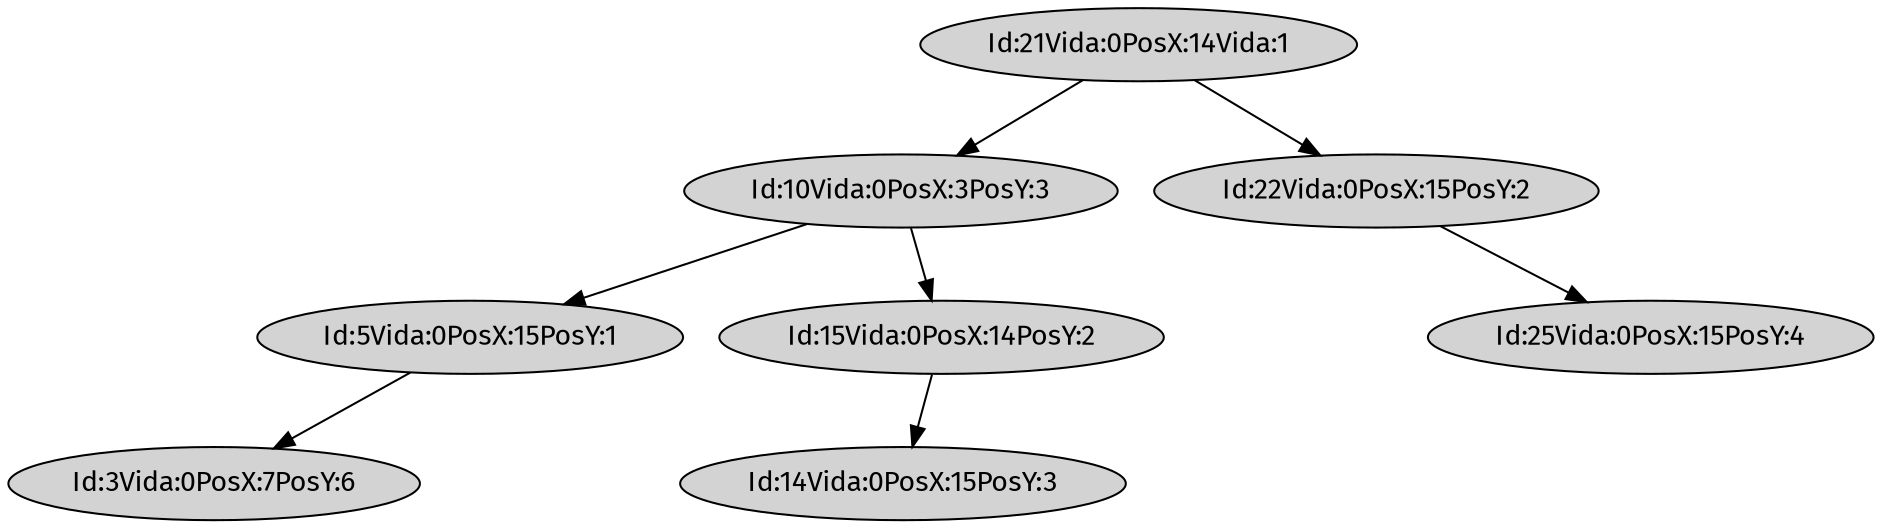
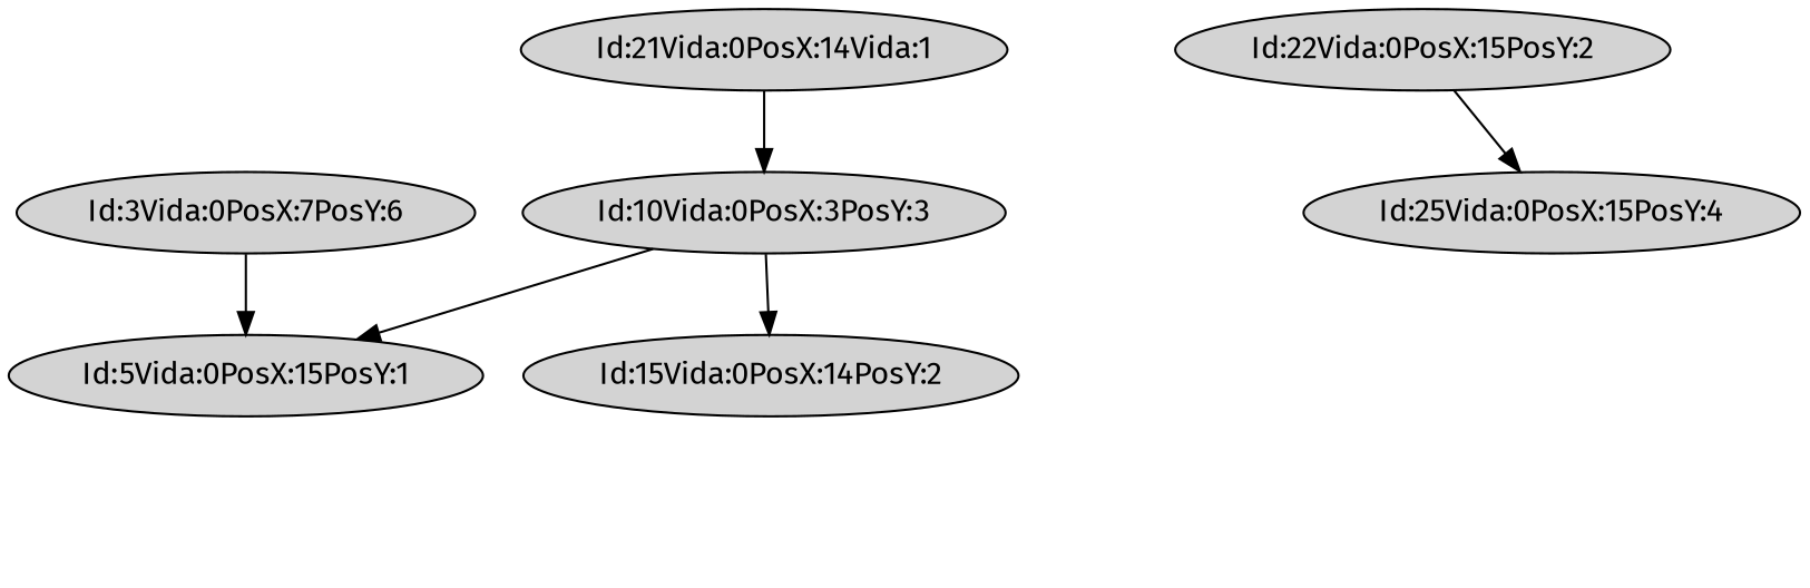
  digraph {
    fontname="Fira Sans"
    rankdir=TB
    node [fontname="Fira Sans" style=filled]
    edge [fontname="Fira Sans"]
    n1 [label="Id:21Vida:0PosX:14Vida:1"]
    n2 [label="Id:10Vida:0PosX:3PosY:3"]
    n3 [label="Id:22Vida:0PosX:15PosY:2"]
    n4 [label="Id:5Vida:0PosX:15PosY:1"]
    n5 [label="Id:15Vida:0PosX:14PosY:2"]
    n6 [label=W style=invis]
    n7 [label="Id:25Vida:0PosX:15PosY:4"]
    n8 [label="Id:3Vida:0PosX:7PosY:6"]
    n9 [label=W style=invis]
-   n10 [label="Id:14Vida:0PosX:15PosY:3"]
    n11 [label=W style=invis]
    n1 -> n2
-   n1 -> n3
    n2 -> n4
    n2 -> n5
    n3 -> n6 [style=invis]
    n3 -> n7
-   n4 -> n8
+   n8 -> n4
    n4 -> n9 [style=invis]
-   n5 -> n10
    n5 -> n11 [style=invis]
  }
